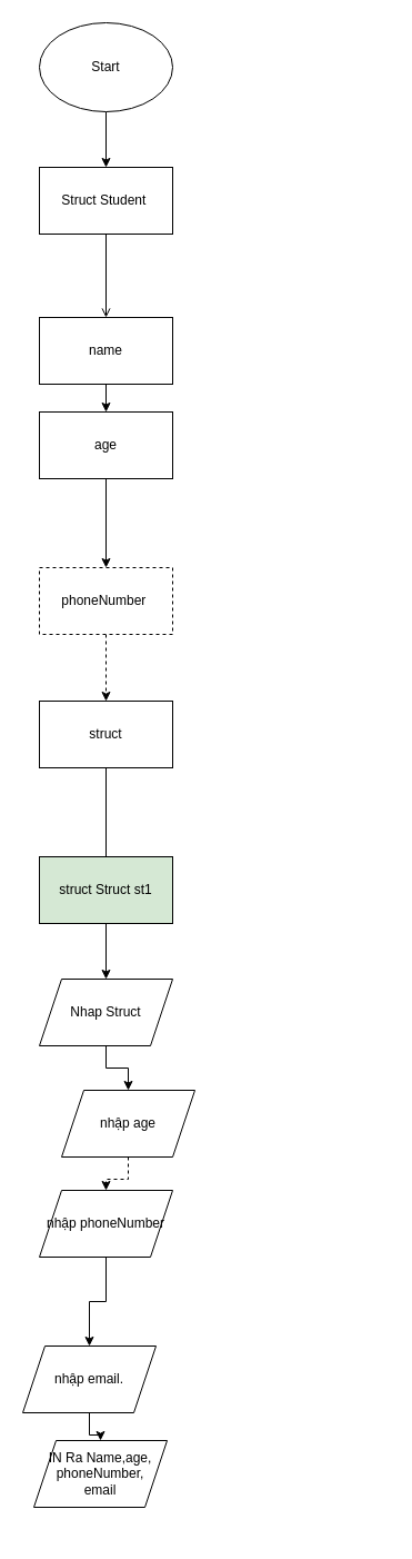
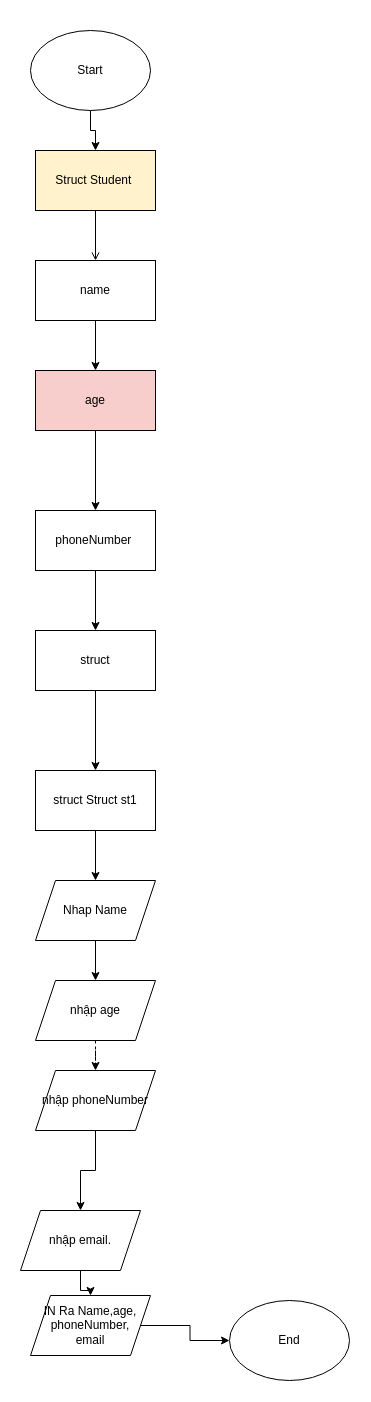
  <mxCell id="0" />
  <mxCell id="1" parent="0" />
  <mxCell id="2" value="" style="edgeStyle=orthogonalEdgeStyle;rounded=0;orthogonalLoop=1;jettySize=auto;html=1;" edge="1" parent="1" source="3" target="5"><mxGeometry relative="1" as="geometry" /></mxCell>
- <mxCell id="3" value="Start" style="ellipse;whiteSpace=wrap;html=1;" vertex="1" parent="1"><mxGeometry x="35" y="20" width="120" height="80" as="geometry" /></mxCell>
+ <mxCell id="3" value="Start" style="ellipse;whiteSpace=wrap;html=1;" vertex="1" parent="1"><mxGeometry x="30" y="30" width="120" height="80" as="geometry" /></mxCell>
  <mxCell id="4" value="" style="edgeStyle=orthogonalEdgeStyle;rounded=0;orthogonalLoop=1;jettySize=auto;html=1;endArrow=open;" edge="1" parent="1" source="5" target="7"><mxGeometry relative="1" as="geometry" /></mxCell>
- <mxCell id="5" value="Struct Student&amp;nbsp;" style="whiteSpace=wrap;html=1;" vertex="1" parent="1"><mxGeometry x="35" y="150" width="120" height="60" as="geometry" /></mxCell>
+ <mxCell id="5" value="Struct Student&amp;nbsp;" style="whiteSpace=wrap;html=1;fillColor=#fff2cc;" vertex="1" parent="1"><mxGeometry x="35" y="150" width="120" height="60" as="geometry" /></mxCell>
  <mxCell id="6" value="" style="edgeStyle=orthogonalEdgeStyle;rounded=0;orthogonalLoop=1;jettySize=auto;html=1;" edge="1" parent="1" source="7" target="9"><mxGeometry relative="1" as="geometry" /></mxCell>
- <mxCell id="7" value="name" style="whiteSpace=wrap;html=1;" vertex="1" parent="1"><mxGeometry x="35" y="285" width="120" height="60" as="geometry" /></mxCell>
+ <mxCell id="7" value="name" style="whiteSpace=wrap;html=1;" vertex="1" parent="1"><mxGeometry x="35" y="260" width="120" height="60" as="geometry" /></mxCell>
  <mxCell id="8" value="" style="edgeStyle=orthogonalEdgeStyle;rounded=0;orthogonalLoop=1;jettySize=auto;html=1;" edge="1" parent="1" source="9" target="11"><mxGeometry relative="1" as="geometry" /></mxCell>
- <mxCell id="9" value="age" style="whiteSpace=wrap;html=1;" vertex="1" parent="1"><mxGeometry x="35" y="370" width="120" height="60" as="geometry" /></mxCell>
- <mxCell id="10" value="" style="edgeStyle=orthogonalEdgeStyle;rounded=0;orthogonalLoop=1;jettySize=auto;html=1;dashed=1;" edge="1" parent="1" source="11" target="13"><mxGeometry relative="1" as="geometry" /></mxCell>
- <mxCell id="11" value="phoneNumber&amp;nbsp;&lt;br&gt;" style="whiteSpace=wrap;html=1;dashed=1;" vertex="1" parent="1"><mxGeometry x="35" y="510" width="120" height="60" as="geometry" /></mxCell>
- <mxCell id="12" value="" style="edgeStyle=orthogonalEdgeStyle;rounded=0;orthogonalLoop=1;jettySize=auto;html=1;endArrow=none;" edge="1" parent="1" source="13" target="15"><mxGeometry relative="1" as="geometry" /></mxCell>
+ <mxCell id="9" value="age" style="whiteSpace=wrap;html=1;fillColor=#f8cecc;" vertex="1" parent="1"><mxGeometry x="35" y="370" width="120" height="60" as="geometry" /></mxCell>
+ <mxCell id="10" value="" style="edgeStyle=orthogonalEdgeStyle;rounded=0;orthogonalLoop=1;jettySize=auto;html=1;" edge="1" parent="1" source="11" target="13"><mxGeometry relative="1" as="geometry" /></mxCell>
+ <mxCell id="11" value="phoneNumber&amp;nbsp;&lt;br&gt;" style="whiteSpace=wrap;html=1;" vertex="1" parent="1"><mxGeometry x="35" y="510" width="120" height="60" as="geometry" /></mxCell>
+ <mxCell id="12" value="" style="edgeStyle=orthogonalEdgeStyle;rounded=0;orthogonalLoop=1;jettySize=auto;html=1;" edge="1" parent="1" source="13" target="15"><mxGeometry relative="1" as="geometry" /></mxCell>
  <mxCell id="13" value="struct" style="whiteSpace=wrap;html=1;" vertex="1" parent="1"><mxGeometry x="35" y="630" width="120" height="60" as="geometry" /></mxCell>
  <mxCell id="14" value="" style="edgeStyle=orthogonalEdgeStyle;rounded=0;orthogonalLoop=1;jettySize=auto;html=1;" edge="1" parent="1" source="15" target="17"><mxGeometry relative="1" as="geometry" /></mxCell>
- <mxCell id="15" value="struct Struct st1" style="whiteSpace=wrap;html=1;fillColor=#d5e8d4;" vertex="1" parent="1"><mxGeometry x="35" y="770" width="120" height="60" as="geometry" /></mxCell>
+ <mxCell id="15" value="struct Struct st1" style="whiteSpace=wrap;html=1;" vertex="1" parent="1"><mxGeometry x="35" y="770" width="120" height="60" as="geometry" /></mxCell>
  <mxCell id="16" value="" style="edgeStyle=orthogonalEdgeStyle;rounded=0;orthogonalLoop=1;jettySize=auto;html=1;" edge="1" parent="1" source="17" target="19"><mxGeometry relative="1" as="geometry" /></mxCell>
- <mxCell id="17" value="Nhap Struct" style="shape=parallelogram;perimeter=parallelogramPerimeter;whiteSpace=wrap;html=1;fixedSize=1;" vertex="1" parent="1"><mxGeometry x="35" y="880" width="120" height="60" as="geometry" /></mxCell>
+ <mxCell id="17" value="Nhap Name" style="shape=parallelogram;perimeter=parallelogramPerimeter;whiteSpace=wrap;html=1;fixedSize=1;" vertex="1" parent="1"><mxGeometry x="35" y="880" width="120" height="60" as="geometry" /></mxCell>
  <mxCell id="18" value="" style="edgeStyle=orthogonalEdgeStyle;rounded=0;orthogonalLoop=1;jettySize=auto;html=1;dashed=1;" edge="1" parent="1" source="19" target="21"><mxGeometry relative="1" as="geometry" /></mxCell>
- <mxCell id="19" value="nhập age" style="shape=parallelogram;perimeter=parallelogramPerimeter;whiteSpace=wrap;html=1;fixedSize=1;" vertex="1" parent="1"><mxGeometry x="55" y="980" width="120" height="60" as="geometry" /></mxCell>
+ <mxCell id="19" value="nhập age" style="shape=parallelogram;perimeter=parallelogramPerimeter;whiteSpace=wrap;html=1;fixedSize=1;" vertex="1" parent="1"><mxGeometry x="35" y="980" width="120" height="60" as="geometry" /></mxCell>
  <mxCell id="20" value="" style="edgeStyle=orthogonalEdgeStyle;rounded=0;orthogonalLoop=1;jettySize=auto;html=1;" edge="1" parent="1" source="21" target="23"><mxGeometry relative="1" as="geometry" /></mxCell>
  <mxCell id="21" value="nhập phoneNumber" style="shape=parallelogram;perimeter=parallelogramPerimeter;whiteSpace=wrap;html=1;fixedSize=1;" vertex="1" parent="1"><mxGeometry x="35" y="1070" width="120" height="60" as="geometry" /></mxCell>
  <mxCell id="22" value="" style="edgeStyle=orthogonalEdgeStyle;rounded=0;orthogonalLoop=1;jettySize=auto;html=1;" edge="1" parent="1" source="23" target="25"><mxGeometry relative="1" as="geometry" /></mxCell>
  <mxCell id="23" value="nhập email." style="shape=parallelogram;perimeter=parallelogramPerimeter;whiteSpace=wrap;html=1;fixedSize=1;" vertex="1" parent="1"><mxGeometry x="20" y="1210" width="120" height="60" as="geometry" /></mxCell>
+ <mxCell id="24" value="" style="edgeStyle=orthogonalEdgeStyle;rounded=0;orthogonalLoop=1;jettySize=auto;html=1;" edge="1" parent="1" source="25" target="26"><mxGeometry relative="1" as="geometry" /></mxCell>
  <mxCell id="25" value="IN Ra Name,age,&lt;br&gt;phoneNumber,&lt;br&gt;email" style="shape=parallelogram;perimeter=parallelogramPerimeter;whiteSpace=wrap;html=1;fixedSize=1;" vertex="1" parent="1"><mxGeometry x="30" y="1295" width="120" height="60" as="geometry" /></mxCell>
+ <mxCell id="26" value="End" style="ellipse;whiteSpace=wrap;html=1;" vertex="1" parent="1"><mxGeometry x="229" y="1300" width="120" height="80" as="geometry" /></mxCell>
